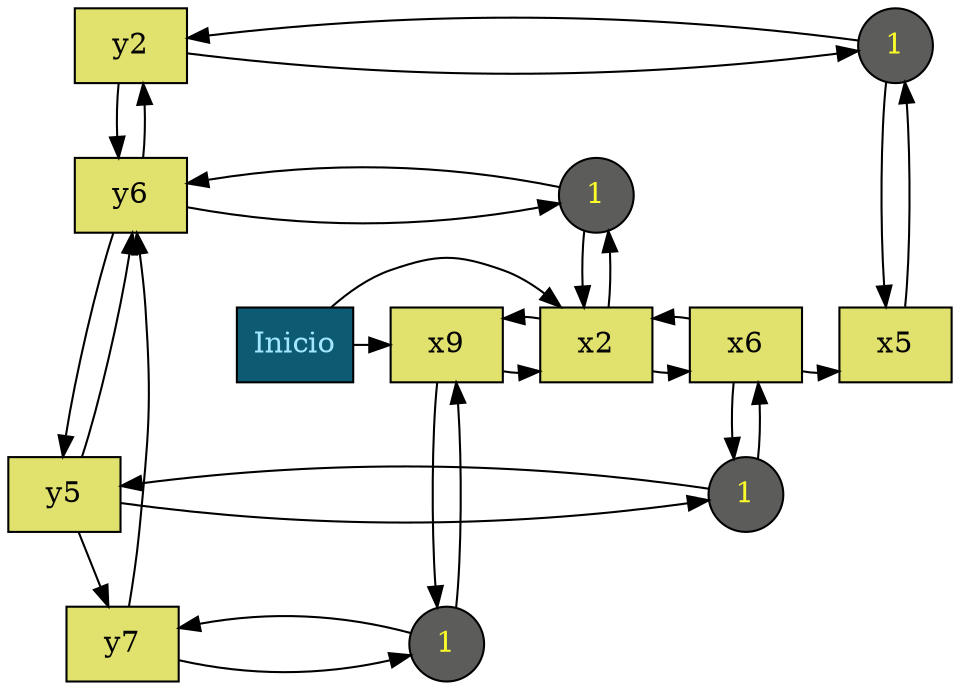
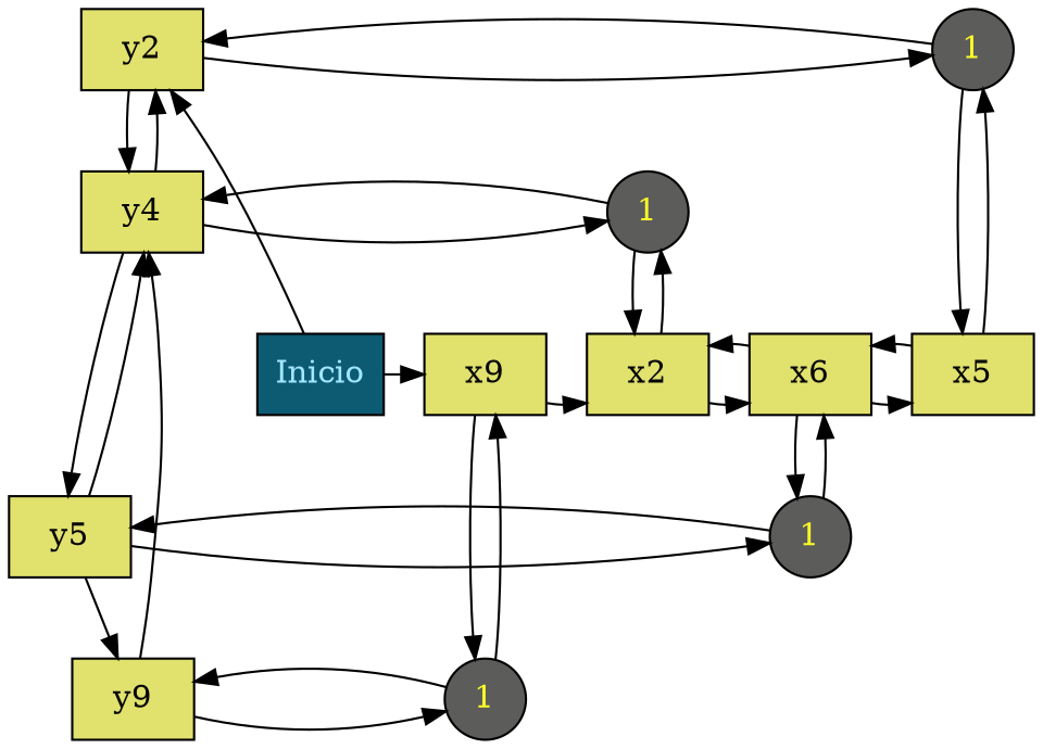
  digraph {
    node [fillcolor="#E1E16E" fontcolor="#040404" shape=box style=filled]
    n1 [label=y2]
    n2 [fillcolor="#5C5C5A" fontcolor="#FCFC29" label=1 shape=circle]
-   n3 [label=y6]
+   n3 [label=y4]
    n4 [fillcolor="#5C5C5A" fontcolor="#FCFC29" label=1 shape=circle]
    n5 [label=y5]
    n6 [fillcolor="#5C5C5A" fontcolor="#FCFC29" label=1 shape=circle]
-   n7 [label=y7]
+   n7 [label=y9]
    n8 [fillcolor="#5C5C5A" fontcolor="#FCFC29" label=1 shape=circle]
    n9 [fillcolor="#0D5A73" fontcolor="#A2E7FF" label=Inicio]
    n10 [label=x9]
    n11 [label=x2]
    n12 [label=x6]
    n13 [label=x5]
    subgraph sub_1 {
      rank=same
      n1
      n2
    }
    subgraph sub_2 {
      rank=same
      n1
      n2
    }
    subgraph sub_3 {
      rank=same
      n3
      n4
    }
    subgraph sub_4 {
      rank=same
      n3
      n4
    }
    subgraph sub_5 {
      rank=same
      n5
      n6
    }
    subgraph sub_6 {
      rank=same
      n5
      n6
    }
    subgraph sub_7 {
      rank=same
      n7
      n8
    }
    subgraph sub_8 {
      rank=same
      n7
      n8
    }
    subgraph sub_9 {
      rank=same
      n9
      n10
    }
    subgraph sub_10 {
      rank=same
      n10
      n11
    }
    subgraph sub_11 {
      rank=same
      n10
      n11
    }
    subgraph sub_12 {
      rank=same
      n11
      n12
    }
    subgraph sub_13 {
      rank=same
      n11
      n12
    }
    subgraph sub_14 {
      rank=same
      n12
      n13
    }
    subgraph sub_15 {
      rank=same
      n12
      n13
    }
    subgraph cluster_16 {
      color=grey
      label=PROFUNDIDAD
      style=filled
    }
    n1 -> n2 [constraint=false]
    n1 -> n3 [rankdir=UD]
    n2 -> n1 [constraint=false]
    n2 -> n13
    n3 -> n1
    n3 -> n4 [constraint=false]
    n3 -> n5 [rankdir=UD]
    n4 -> n3 [constraint=false]
    n4 -> n11
    n5 -> n3
    n5 -> n6 [constraint=false]
    n5 -> n7 [rankdir=UD]
    n6 -> n5 [constraint=false]
    n6 -> n12
    n7 -> n3
    n7 -> n8 [constraint=false]
    n8 -> n7 [constraint=false]
    n8 -> n10
-   n9 -> n11
+   n9 -> n1
    n9 -> n10
    n10 -> n8 [rankdir=UD]
    n10 -> n11
    n11 -> n4 [rankdir=UD]
-   n11 -> n10
    n11 -> n12
    n12 -> n6 [rankdir=UD]
    n12 -> n11
    n12 -> n13
    n13 -> n2 [rankdir=UD]
+   n13 -> n12
  }
